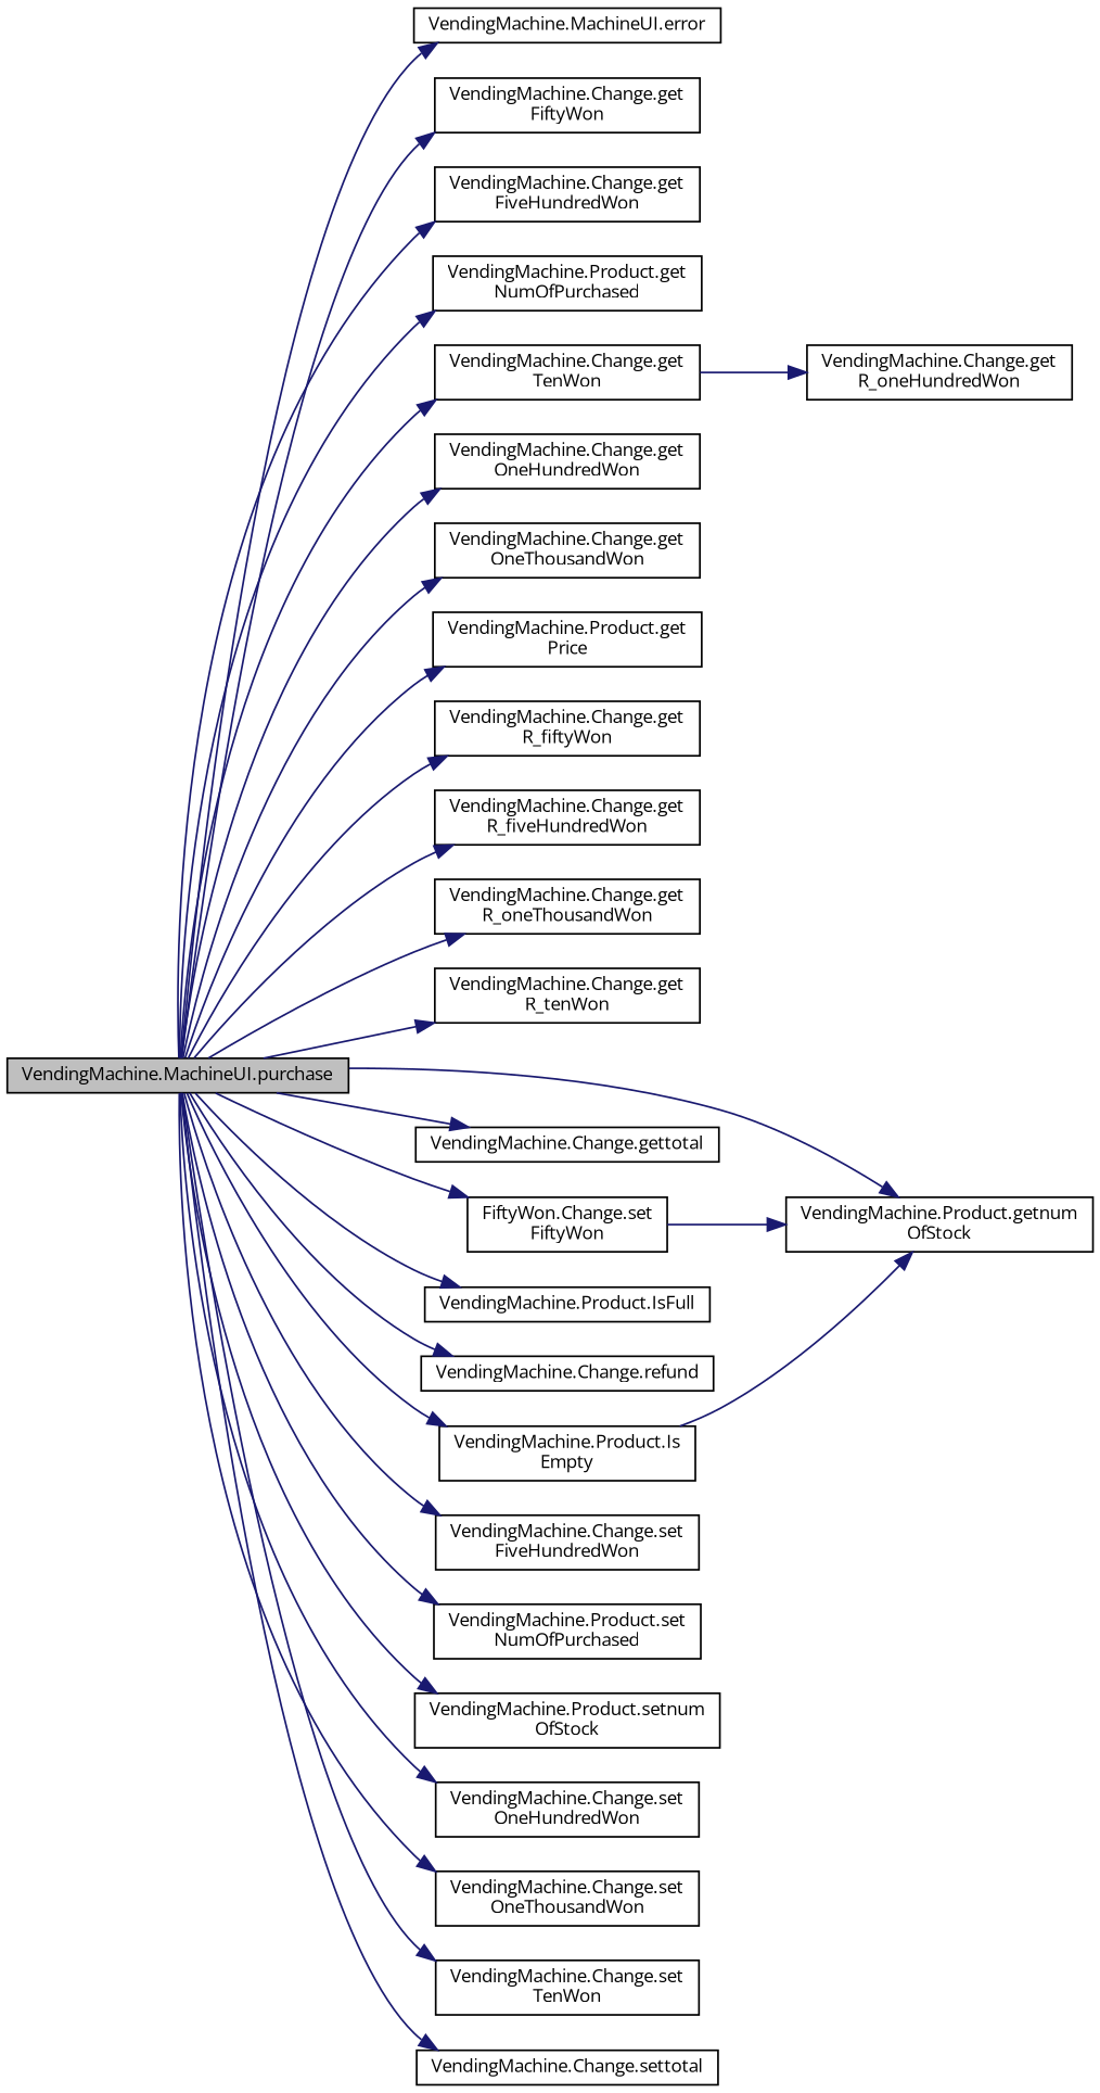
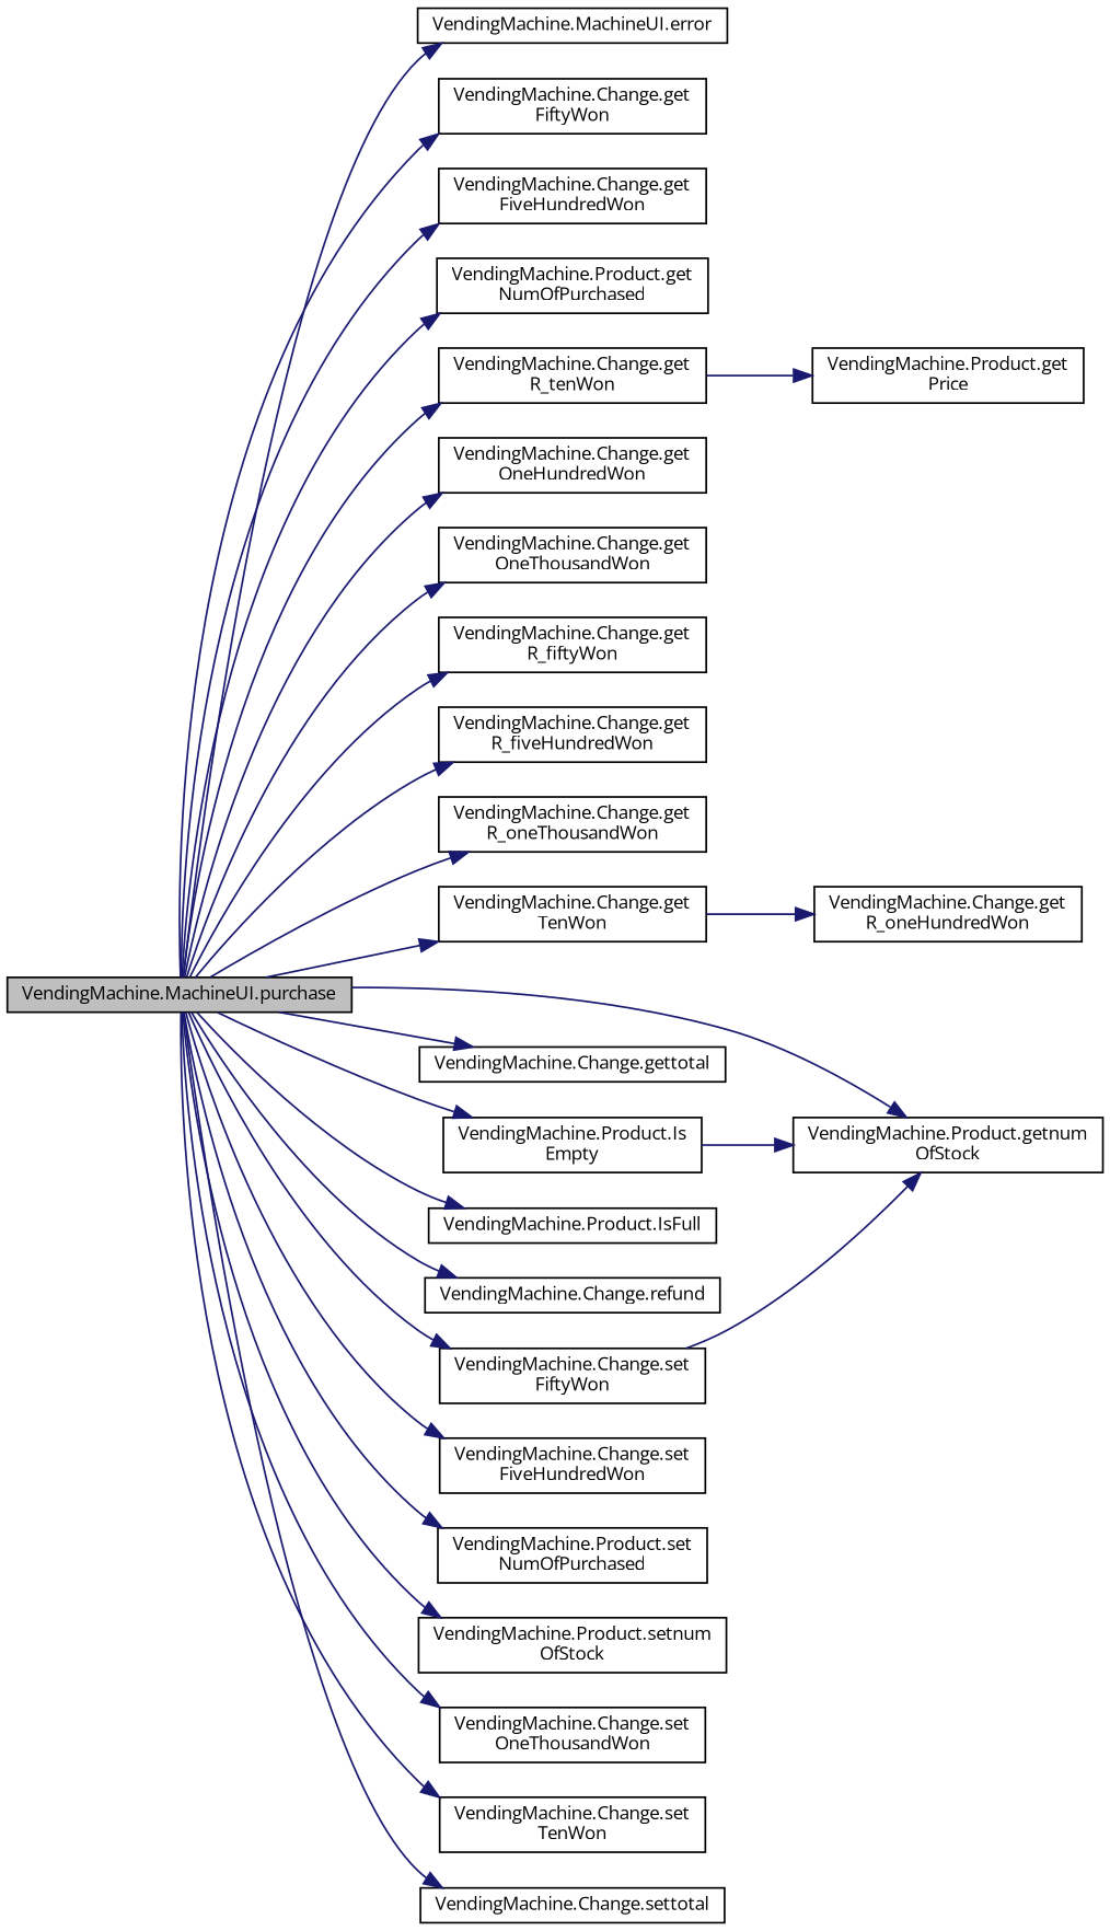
  digraph {
    fontname="Open Sans"
    rankdir=LR
    node [color=black fillcolor=white fontname="Open Sans" fontsize=10 shape=record style=filled]
    edge [color=midnightblue fontname="Open Sans" fontsize=10 labelfontname=Helvetica labelfontsize=10 style=solid]
    n1 [fillcolor=grey75 fontcolor=black height=0.2 label="VendingMachine.MachineUI.purchase" width=0.4]
    n2 [height=0.2 label="VendingMachine.MachineUI.error" width=0.4]
    n3 [height=0.2 label="VendingMachine.Change.get\lFiftyWon" width=0.4]
    n4 [height=0.2 label="VendingMachine.Change.get\lFiveHundredWon" width=0.4]
    n5 [height=0.2 label="VendingMachine.Product.get\lNumOfPurchased" width=0.4]
    n6 [height=0.2 label="VendingMachine.Product.getnum\lOfStock" width=0.4]
    n7 [height=0.2 label="VendingMachine.Change.get\lOneHundredWon" width=0.4]
    n8 [height=0.2 label="VendingMachine.Change.get\lOneThousandWon" width=0.4]
    n9 [height=0.2 label="VendingMachine.Product.get\lPrice" width=0.4]
    n10 [height=0.2 label="VendingMachine.Change.get\lR_fiftyWon" width=0.4]
    n11 [height=0.2 label="VendingMachine.Change.get\lR_fiveHundredWon" width=0.4]
    n12 [height=0.2 label="VendingMachine.Change.get\lR_oneThousandWon" width=0.4]
    n13 [height=0.2 label="VendingMachine.Change.get\lR_tenWon" width=0.4]
    n14 [height=0.2 label="VendingMachine.Change.get\lTenWon" width=0.4]
    n15 [height=0.2 label="VendingMachine.Change.gettotal" width=0.4]
    n16 [height=0.2 label="VendingMachine.Product.Is\lEmpty" width=0.4]
    n17 [height=0.2 label="VendingMachine.Product.IsFull" width=0.4]
    n18 [height=0.2 label="VendingMachine.Change.refund" width=0.4]
-   n19 [height=0.2 label="FiftyWon.Change.set\lFiftyWon" width=0.4]
+   n19 [height=0.2 label="VendingMachine.Change.set\lFiftyWon" width=0.4]
    n20 [height=0.2 label="VendingMachine.Change.set\lFiveHundredWon" width=0.4]
    n21 [height=0.2 label="VendingMachine.Product.set\lNumOfPurchased" width=0.4]
    n22 [height=0.2 label="VendingMachine.Product.setnum\lOfStock" width=0.4]
-   n23 [height=0.2 label="VendingMachine.Change.set\lOneHundredWon" width=0.4]
    n24 [height=0.2 label="VendingMachine.Change.set\lOneThousandWon" width=0.4]
    n25 [height=0.2 label="VendingMachine.Change.set\lTenWon" width=0.4]
    n26 [height=0.2 label="VendingMachine.Change.settotal" width=0.4]
    n27 [height=0.2 label="VendingMachine.Change.get\lR_oneHundredWon" width=0.4]
    n1 -> n2
    n1 -> n3
    n1 -> n4
    n1 -> n5
    n1 -> n6
    n1 -> n7
    n1 -> n8
-   n1 -> n9
+   n13 -> n9
    n1 -> n10
    n1 -> n11
    n1 -> n12
    n1 -> n13
    n1 -> n14
    n1 -> n15
    n1 -> n16
    n1 -> n17
    n1 -> n18
    n1 -> n19
    n1 -> n20
    n1 -> n21
    n1 -> n22
-   n1 -> n23
    n1 -> n24
    n1 -> n25
    n1 -> n26
    n14 -> n27
    n16 -> n6
    n19 -> n6
  }
